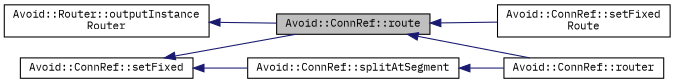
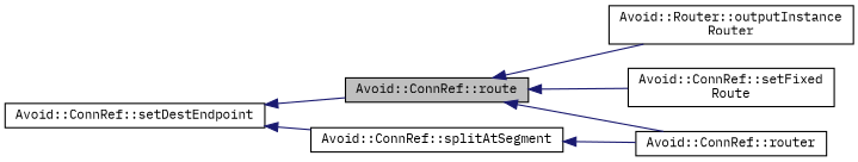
  digraph {
    fontname="IBM Plex Mono"
    rankdir=LR
    node [color=black fillcolor=white fontname="IBM Plex Mono" fontsize=10 shape=record style=filled]
    edge [color=midnightblue dir=back fontname="IBM Plex Mono" fontsize=10 labelfontname=Helvetica labelfontsize=10 style=solid]
    n1 [fillcolor=grey75 fontcolor=black height=0.2 label="Avoid::ConnRef::route" width=0.4]
    n2 [height=0.2 label="Avoid::Router::outputInstance\lRouter" width=0.4]
    n3 [height=0.2 label="Avoid::ConnRef::router" width=0.4]
    n4 [height=0.2 label="Avoid::ConnRef::setFixed\lRoute" width=0.4]
-   n5 [height=0.2 label="Avoid::ConnRef::setFixed" width=0.4]
+   n5 [height=0.2 label="Avoid::ConnRef::setDestEndpoint" width=0.4]
    n6 [height=0.2 label="Avoid::ConnRef::splitAtSegment" width=0.4]
-   n2 -> n1
+   n1 -> n2
    n1 -> n3
    n1 -> n4
    n5 -> n1
    n5 -> n6
    n6 -> n3
  }
